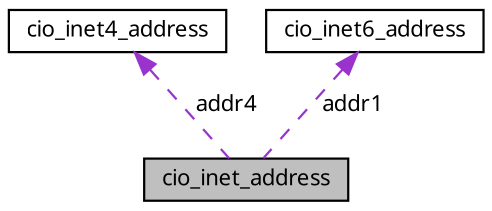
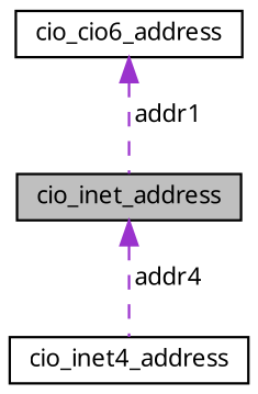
  digraph {
    fontname="Noto Sans"
    node [color=black fillcolor=white fontname="Noto Sans" fontsize=10 shape=record style=filled]
    edge [color=darkorchid3 dir=back fontname="Noto Sans" fontsize=10 labelfontname=Helvetica labelfontsize=10 style=dashed]
    n1 [fillcolor=grey75 fontcolor=black height=0.2 label=cio_inet_address width=0.4]
    n2 [height=0.2 label=cio_inet4_address width=0.4]
-   n3 [height=0.2 label=cio_inet6_address width=0.4]
-   n2 -> n1 [label=" addr4"]
+   n3 [height=0.2 label=cio_cio6_address width=0.4]
+   n1 -> n2 [label=" addr4"]
    n3 -> n1 [label=" addr1"]
  }
